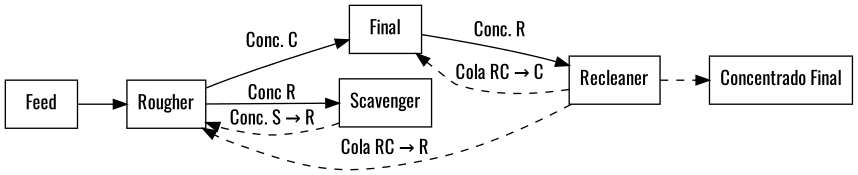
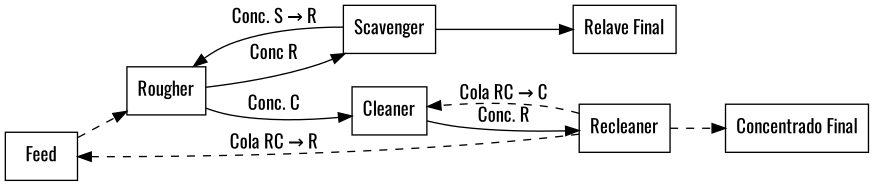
  digraph {
    fontname=Oswald
    rankdir=LR
    node [fillcolor=white fontname=Oswald shape=box style=filled]
    edge [fontname=Oswald]
    Feed
    Rougher
-   Cleaner [label=Final]
+   Cleaner
    Scavenger
    Recleaner
+   "Relave Final"
    "Concentrado Final"
-   Feed -> Rougher
+   Feed -> Rougher [style=dashed]
    Rougher -> Cleaner [label="Conc. C"]
    Rougher -> Scavenger [label="Conc R"]
    Cleaner -> Recleaner [label="Conc. R"]
-   Scavenger -> Rougher [label="Conc. S → R" style=dashed]
-   Recleaner -> Rougher [label="Cola RC → R" style=dashed]
+   Scavenger -> Rougher [label="Conc. S → R" style=solid]
+   Scavenger -> "Relave Final"
+   Recleaner -> Feed [label="Cola RC → R" style=dashed]
    Recleaner -> Cleaner [label="Cola RC → C" style=dashed]
    Recleaner -> "Concentrado Final" [style=dashed]
  }
